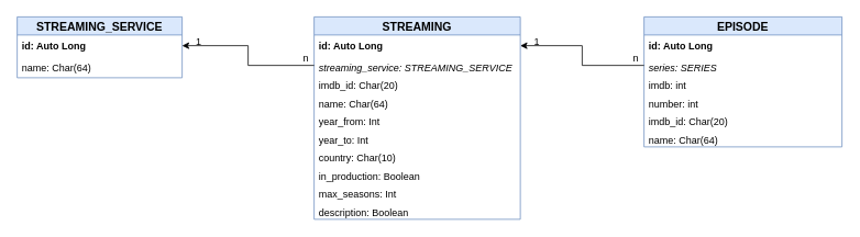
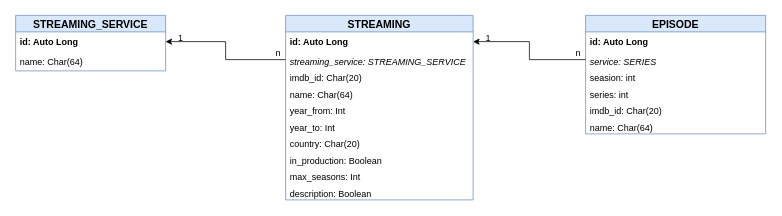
  <mxCell id="0" />
  <mxCell id="1" parent="0" />
  <mxCell id="2" value="STREAMING_SERVICE" style="swimlane;fontStyle=1;childLayout=stackLayout;horizontal=1;startSize=22;fillColor=#dae8fc;horizontalStack=0;resizeParent=1;resizeParentMax=0;resizeLast=0;collapsible=0;marginBottom=0;swimlaneFillColor=#ffffff;align=center;fontSize=14;strokeColor=#6c8ebf;resizable=1;expand=1;" parent="1" vertex="1"><mxGeometry x="20" y="20" width="200" height="74" as="geometry" /></mxCell>
  <mxCell id="3" value="id: Auto Long" style="text;strokeColor=none;fillColor=none;spacingLeft=4;spacingRight=4;overflow=hidden;rotatable=0;points=[[0,0.5],[1,0.5]];portConstraint=eastwest;fontSize=12;fontStyle=1" parent="2" vertex="1"><mxGeometry y="22" width="200" height="26" as="geometry" /></mxCell>
  <mxCell id="4" value="name: Char(64)" style="text;strokeColor=none;fillColor=none;spacingLeft=4;spacingRight=4;overflow=hidden;rotatable=0;points=[[0,0.5],[1,0.5]];portConstraint=eastwest;fontSize=12;" parent="2" vertex="1"><mxGeometry y="48" width="200" height="26" as="geometry" /></mxCell>
  <mxCell id="5" value="STREAMING" style="swimlane;fontStyle=1;childLayout=stackLayout;horizontal=1;startSize=22;fillColor=#dae8fc;horizontalStack=0;resizeParent=1;resizeParentMax=0;resizeLast=0;collapsible=0;marginBottom=0;swimlaneFillColor=#ffffff;align=center;fontSize=14;strokeColor=#6c8ebf;resizable=1;expand=1;" parent="1" vertex="1"><mxGeometry x="380" y="20" width="250" height="246" as="geometry" /></mxCell>
  <mxCell id="6" value="id: Auto Long" style="text;strokeColor=none;fillColor=none;spacingLeft=4;spacingRight=4;overflow=hidden;rotatable=0;points=[[0,0.5],[1,0.5]];portConstraint=eastwest;fontSize=12;fontStyle=1" parent="5" vertex="1"><mxGeometry y="22" width="250" height="26" as="geometry" /></mxCell>
  <mxCell id="7" value="streaming_service: STREAMING_SERVICE" style="text;strokeColor=none;fillColor=none;spacingLeft=4;spacingRight=4;overflow=hidden;rotatable=0;points=[[0,0.5],[1,0.5]];portConstraint=eastwest;fontSize=12;fontStyle=2" parent="5" vertex="1"><mxGeometry y="48" width="250" height="22" as="geometry" /></mxCell>
  <mxCell id="8" value="imdb_id: Char(20)" style="text;strokeColor=none;fillColor=none;spacingLeft=4;spacingRight=4;overflow=hidden;rotatable=0;points=[[0,0.5],[1,0.5]];portConstraint=eastwest;fontSize=12;" parent="5" vertex="1"><mxGeometry y="70" width="250" height="22" as="geometry" /></mxCell>
  <mxCell id="9" value="name: Char(64)" style="text;strokeColor=none;fillColor=none;spacingLeft=4;spacingRight=4;overflow=hidden;rotatable=0;points=[[0,0.5],[1,0.5]];portConstraint=eastwest;fontSize=12;" parent="5" vertex="1"><mxGeometry y="92" width="250" height="22" as="geometry" /></mxCell>
  <mxCell id="10" value="year_from: Int" style="text;strokeColor=none;fillColor=none;spacingLeft=4;spacingRight=4;overflow=hidden;rotatable=0;points=[[0,0.5],[1,0.5]];portConstraint=eastwest;fontSize=12;" parent="5" vertex="1"><mxGeometry y="114" width="250" height="22" as="geometry" /></mxCell>
  <mxCell id="11" value="year_to: Int" style="text;strokeColor=none;fillColor=none;spacingLeft=4;spacingRight=4;overflow=hidden;rotatable=0;points=[[0,0.5],[1,0.5]];portConstraint=eastwest;fontSize=12;" parent="5" vertex="1"><mxGeometry y="136" width="250" height="22" as="geometry" /></mxCell>
- <mxCell id="12" value="country: Char(10)" style="text;strokeColor=none;fillColor=none;spacingLeft=4;spacingRight=4;overflow=hidden;rotatable=0;points=[[0,0.5],[1,0.5]];portConstraint=eastwest;fontSize=12;" parent="5" vertex="1"><mxGeometry y="158" width="250" height="22" as="geometry" /></mxCell>
+ <mxCell id="12" value="country: Char(20)" style="text;strokeColor=none;fillColor=none;spacingLeft=4;spacingRight=4;overflow=hidden;rotatable=0;points=[[0,0.5],[1,0.5]];portConstraint=eastwest;fontSize=12;" parent="5" vertex="1"><mxGeometry y="158" width="250" height="22" as="geometry" /></mxCell>
  <mxCell id="13" value="in_production: Boolean" style="text;strokeColor=none;fillColor=none;spacingLeft=4;spacingRight=4;overflow=hidden;rotatable=0;points=[[0,0.5],[1,0.5]];portConstraint=eastwest;fontSize=12;" parent="5" vertex="1"><mxGeometry y="180" width="250" height="22" as="geometry" /></mxCell>
  <mxCell id="14" value="max_seasons: Int" style="text;strokeColor=none;fillColor=none;spacingLeft=4;spacingRight=4;overflow=hidden;rotatable=0;points=[[0,0.5],[1,0.5]];portConstraint=eastwest;fontSize=12;" parent="5" vertex="1"><mxGeometry y="202" width="250" height="22" as="geometry" /></mxCell>
  <mxCell id="15" value="description: Boolean" style="text;strokeColor=none;fillColor=none;spacingLeft=4;spacingRight=4;overflow=hidden;rotatable=0;points=[[0,0.5],[1,0.5]];portConstraint=eastwest;fontSize=12;" parent="5" vertex="1"><mxGeometry y="224" width="250" height="22" as="geometry" /></mxCell>
  <mxCell id="16" value="EPISODE" style="swimlane;fontStyle=1;childLayout=stackLayout;horizontal=1;startSize=22;fillColor=#dae8fc;horizontalStack=0;resizeParent=1;resizeParentMax=0;resizeLast=0;collapsible=0;marginBottom=0;swimlaneFillColor=#ffffff;align=center;fontSize=14;strokeColor=#6c8ebf;resizable=1;expand=1;" parent="1" vertex="1"><mxGeometry x="780" y="20" width="240" height="158" as="geometry" /></mxCell>
  <mxCell id="17" value="id: Auto Long" style="text;strokeColor=none;fillColor=none;spacingLeft=4;spacingRight=4;overflow=hidden;rotatable=0;points=[[0,0.5],[1,0.5]];portConstraint=eastwest;fontSize=12;fontStyle=1" parent="16" vertex="1"><mxGeometry y="22" width="240" height="26" as="geometry" /></mxCell>
- <mxCell id="18" value="series: SERIES" style="text;strokeColor=none;fillColor=none;spacingLeft=4;spacingRight=4;overflow=hidden;rotatable=0;points=[[0,0.5],[1,0.5]];portConstraint=eastwest;fontSize=12;fontStyle=2" parent="16" vertex="1"><mxGeometry y="48" width="240" height="22" as="geometry" /></mxCell>
- <mxCell id="19" value="imdb: int" style="text;strokeColor=none;fillColor=none;spacingLeft=4;spacingRight=4;overflow=hidden;rotatable=0;points=[[0,0.5],[1,0.5]];portConstraint=eastwest;fontSize=12;" parent="16" vertex="1"><mxGeometry y="70" width="240" height="22" as="geometry" /></mxCell>
- <mxCell id="20" value="number: int" style="text;strokeColor=none;fillColor=none;spacingLeft=4;spacingRight=4;overflow=hidden;rotatable=0;points=[[0,0.5],[1,0.5]];portConstraint=eastwest;fontSize=12;" parent="16" vertex="1"><mxGeometry y="92" width="240" height="22" as="geometry" /></mxCell>
+ <mxCell id="18" value="service: SERIES" style="text;strokeColor=none;fillColor=none;spacingLeft=4;spacingRight=4;overflow=hidden;rotatable=0;points=[[0,0.5],[1,0.5]];portConstraint=eastwest;fontSize=12;fontStyle=2" parent="16" vertex="1"><mxGeometry y="48" width="240" height="22" as="geometry" /></mxCell>
+ <mxCell id="19" value="seasion: int" style="text;strokeColor=none;fillColor=none;spacingLeft=4;spacingRight=4;overflow=hidden;rotatable=0;points=[[0,0.5],[1,0.5]];portConstraint=eastwest;fontSize=12;" parent="16" vertex="1"><mxGeometry y="70" width="240" height="22" as="geometry" /></mxCell>
+ <mxCell id="20" value="series: int" style="text;strokeColor=none;fillColor=none;spacingLeft=4;spacingRight=4;overflow=hidden;rotatable=0;points=[[0,0.5],[1,0.5]];portConstraint=eastwest;fontSize=12;" parent="16" vertex="1"><mxGeometry y="92" width="240" height="22" as="geometry" /></mxCell>
  <mxCell id="21" value="imdb_id: Char(20)" style="text;strokeColor=none;fillColor=none;spacingLeft=4;spacingRight=4;overflow=hidden;rotatable=0;points=[[0,0.5],[1,0.5]];portConstraint=eastwest;fontSize=12;" parent="16" vertex="1"><mxGeometry y="114" width="240" height="22" as="geometry" /></mxCell>
  <mxCell id="22" value="name: Char(64)" style="text;strokeColor=none;fillColor=none;spacingLeft=4;spacingRight=4;overflow=hidden;rotatable=0;points=[[0,0.5],[1,0.5]];portConstraint=eastwest;fontSize=12;" parent="16" vertex="1"><mxGeometry y="136" width="240" height="22" as="geometry" /></mxCell>
  <mxCell id="23" style="edgeStyle=orthogonalEdgeStyle;rounded=0;orthogonalLoop=1;jettySize=auto;html=1;exitX=0;exitY=0.5;exitDx=0;exitDy=0;entryX=1;entryY=0.5;entryDx=0;entryDy=0;" parent="1" source="7" target="3" edge="1"><mxGeometry relative="1" as="geometry" /></mxCell>
  <mxCell id="24" style="edgeStyle=orthogonalEdgeStyle;rounded=0;orthogonalLoop=1;jettySize=auto;html=1;exitX=0;exitY=0.5;exitDx=0;exitDy=0;entryX=1;entryY=0.5;entryDx=0;entryDy=0;" parent="1" source="18" target="6" edge="1"><mxGeometry relative="1" as="geometry" /></mxCell>
  <mxCell id="25" value="1" style="text;html=1;align=center;verticalAlign=middle;resizable=0;points=[];autosize=1;" parent="1" vertex="1"><mxGeometry x="230" y="40" width="20" height="20" as="geometry" /></mxCell>
  <mxCell id="26" value="1" style="text;html=1;align=center;verticalAlign=middle;resizable=0;points=[];autosize=1;" parent="1" vertex="1"><mxGeometry x="640" y="40" width="20" height="20" as="geometry" /></mxCell>
  <mxCell id="27" value="n" style="text;html=1;align=center;verticalAlign=middle;resizable=0;points=[];autosize=1;" parent="1" vertex="1"><mxGeometry x="360" y="60" width="20" height="20" as="geometry" /></mxCell>
  <mxCell id="28" value="n" style="text;html=1;align=center;verticalAlign=middle;resizable=0;points=[];autosize=1;" parent="1" vertex="1"><mxGeometry x="760" y="60" width="20" height="20" as="geometry" /></mxCell>
